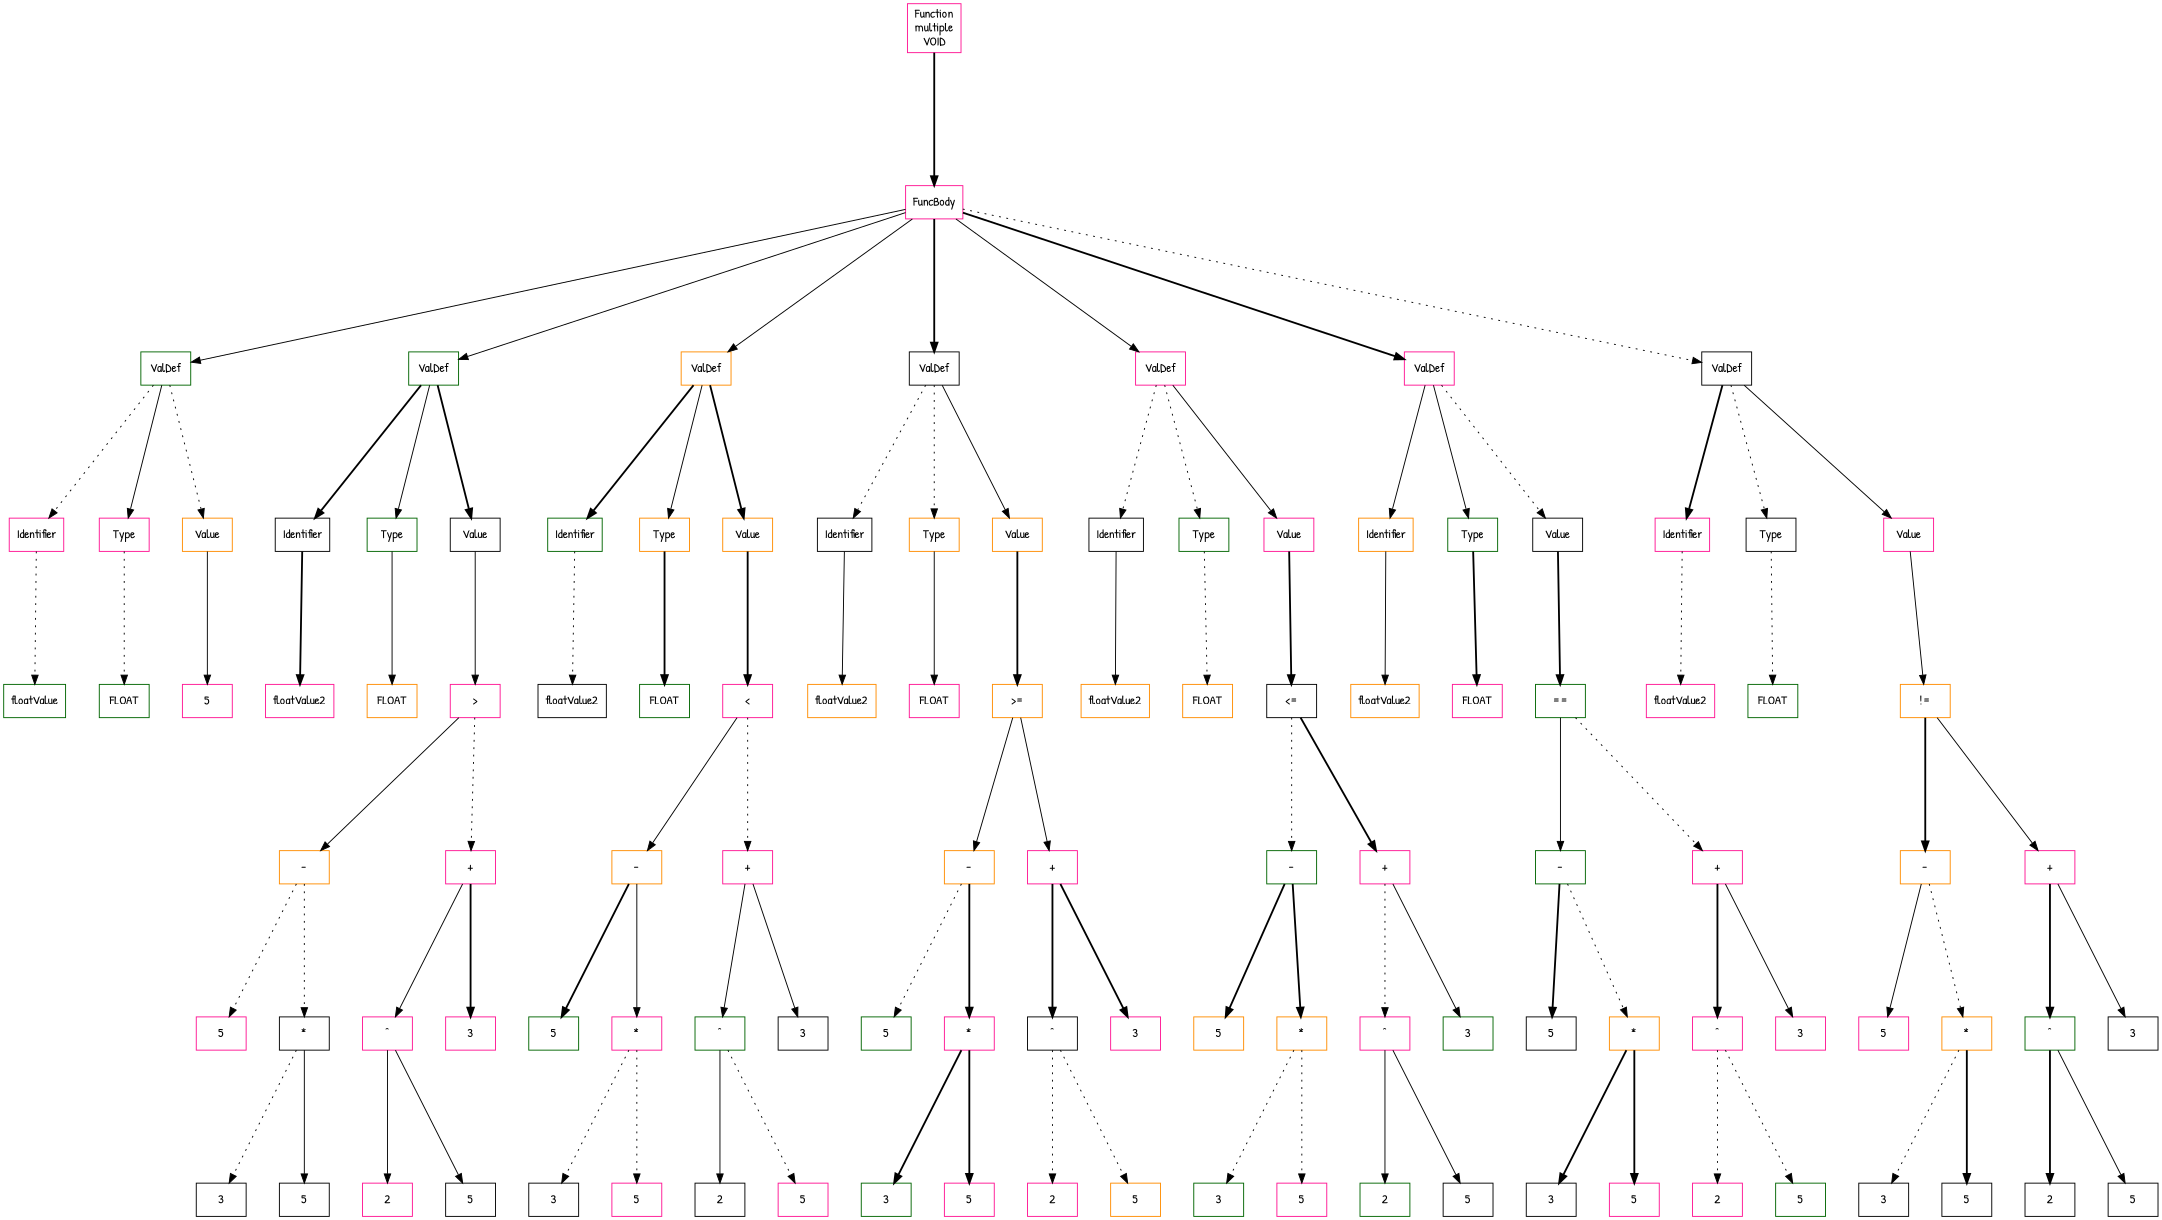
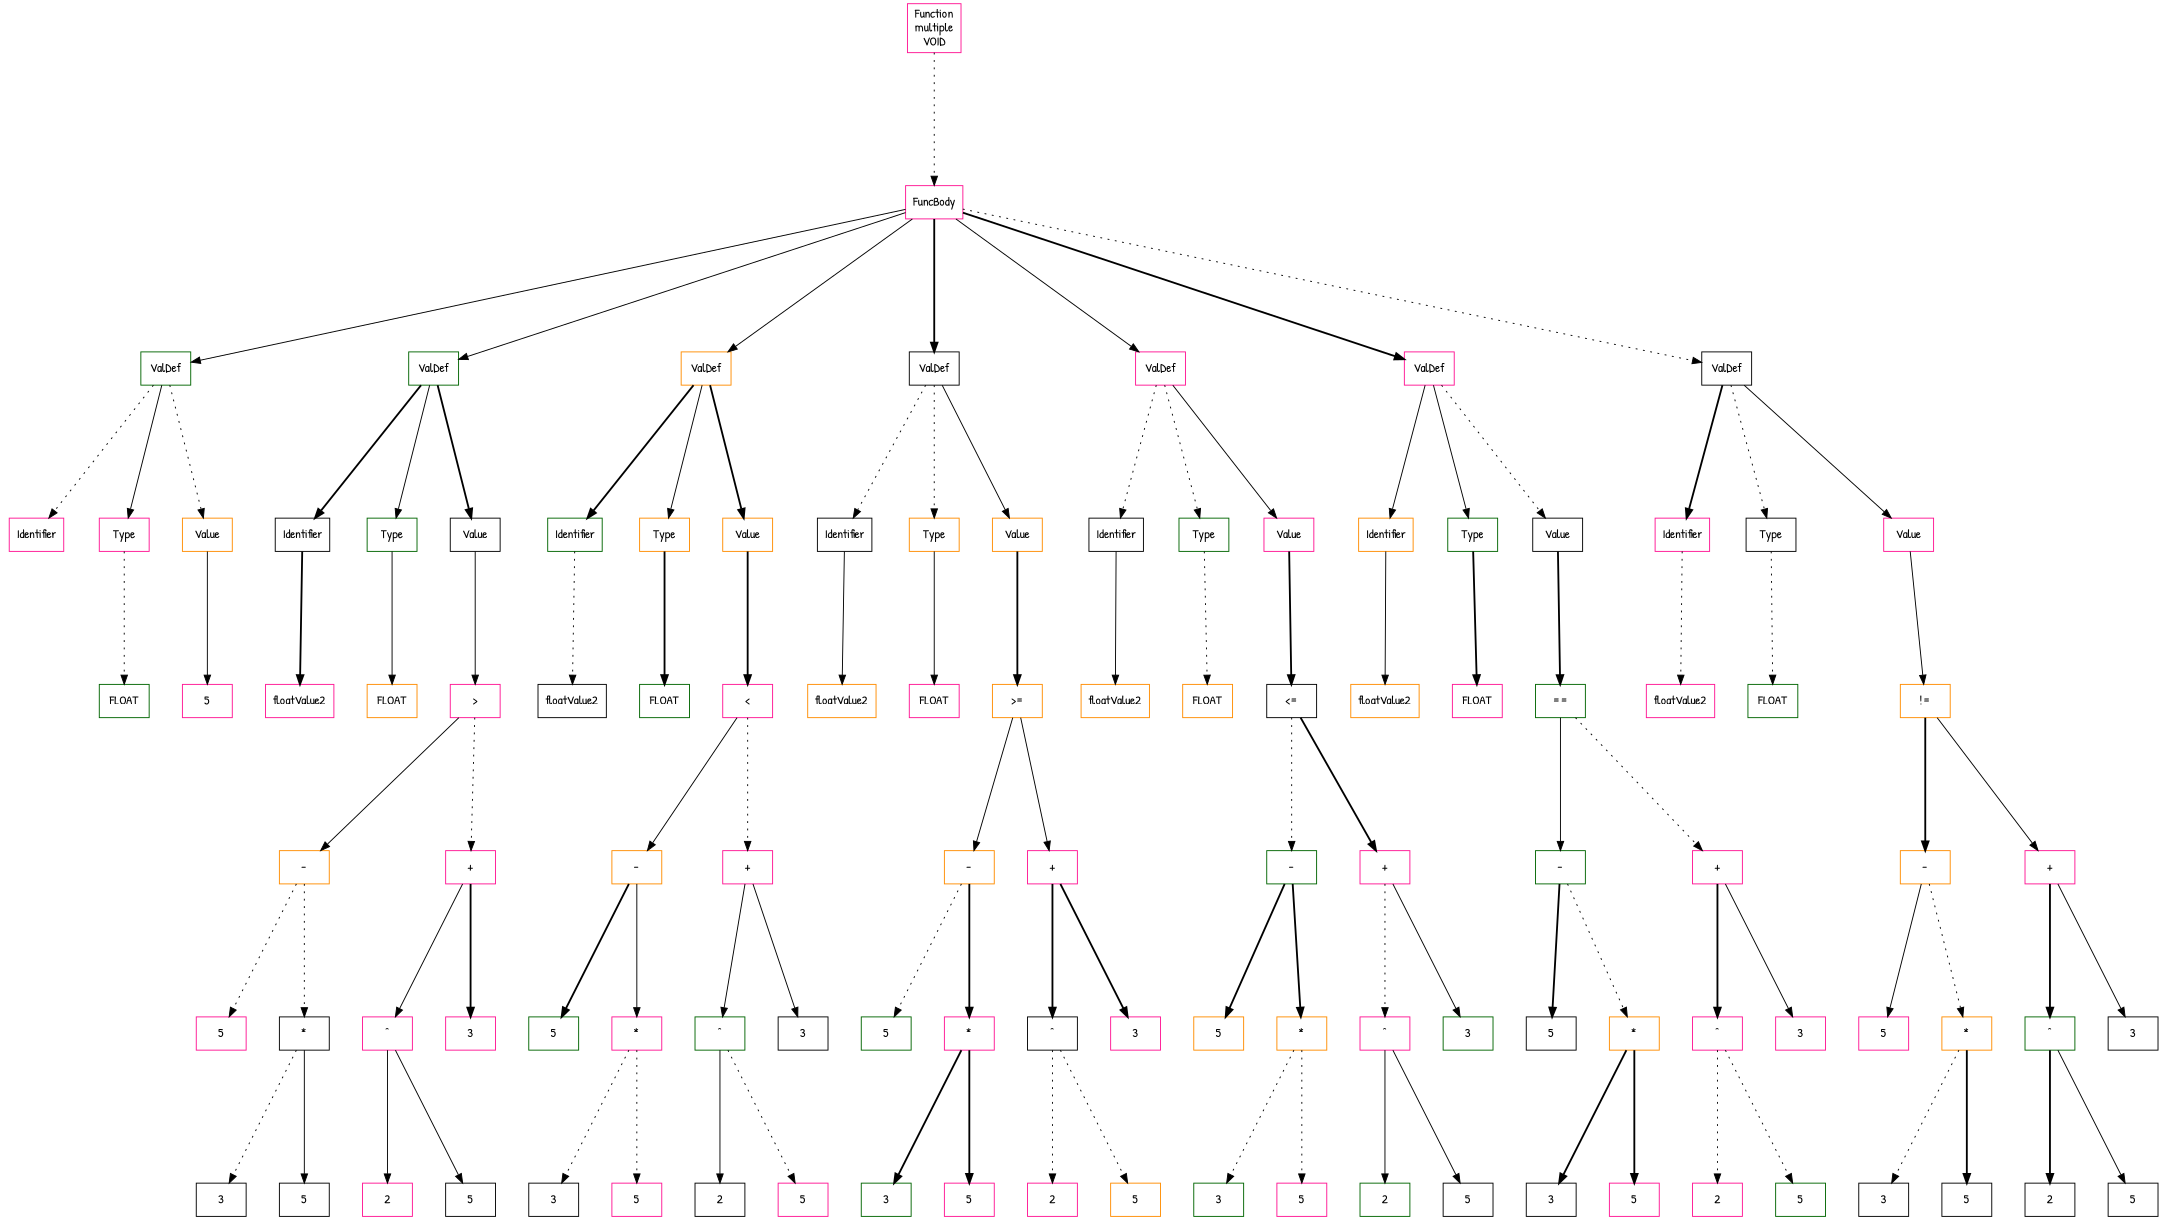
  digraph {
    fontname="Patrick Hand"
    nodesep=0.5
    ordering=out
    ranksep=2
    node [color=deeppink fontname="Patrick Hand" shape=box]
    edge [fontname="Patrick Hand" style=solid]
    n1 [label="Function\nmultiple\nVOID"]
    n2 [label=FuncBody]
    n3 [color=darkgreen label=ValDef]
    n4 [color=darkgreen label=ValDef]
    n5 [color=darkorange label=ValDef]
    n6 [color=black label=ValDef]
    n7 [label=ValDef]
    n8 [label=ValDef]
    n9 [color=black label=ValDef]
    n10 [label=Identifier]
    n11 [label=Type]
    n12 [color=darkorange label=Value]
    n13 [color=black label=Identifier]
    n14 [color=darkgreen label=Type]
    n15 [color=black label=Value]
    n16 [color=darkgreen label=Identifier]
    n17 [color=darkorange label=Type]
    n18 [color=darkorange label=Value]
    n19 [color=black label=Identifier]
    n20 [color=darkorange label=Type]
    n21 [color=darkorange label=Value]
    n22 [color=black label=Identifier]
    n23 [color=darkgreen label=Type]
    n24 [label=Value]
    n25 [color=darkorange label=Identifier]
    n26 [color=darkgreen label=Type]
    n27 [color=black label=Value]
    n28 [label=Identifier]
    n29 [color=black label=Type]
    n30 [label=Value]
-   n31 [color=darkgreen label=floatValue]
    n32 [color=darkgreen label=FLOAT]
    n33 [label=5]
    n34 [label=floatValue2]
    n35 [color=darkorange label=FLOAT]
    n36 [label="\>"]
    n37 [color=darkorange label="-"]
    n38 [label="+"]
    n39 [label=5]
    n40 [color=black label="*"]
    n41 [label="^"]
    n42 [label=3]
    n43 [color=black label=3]
    n44 [color=black label=5]
    n45 [label=2]
    n46 [color=black label=5]
    n47 [color=black label=floatValue2]
    n48 [color=darkgreen label=FLOAT]
    n49 [label="\<"]
    n50 [color=darkorange label="-"]
    n51 [label="+"]
    n52 [color=darkgreen label=5]
    n53 [label="*"]
    n54 [color=darkgreen label="^"]
    n55 [color=black label=3]
    n56 [color=black label=3]
    n57 [label=5]
    n58 [color=black label=2]
    n59 [label=5]
    n60 [color=darkorange label=floatValue2]
    n61 [label=FLOAT]
    n62 [color=darkorange label="\>="]
    n63 [color=darkorange label="-"]
    n64 [label="+"]
    n65 [color=darkgreen label=5]
    n66 [label="*"]
    n67 [color=black label="^"]
    n68 [label=3]
    n69 [color=darkgreen label=3]
    n70 [label=5]
    n71 [label=2]
    n72 [color=darkorange label=5]
    n73 [color=darkorange label=floatValue2]
    n74 [color=darkorange label=FLOAT]
    n75 [color=black label="\<="]
    n76 [color=darkgreen label="-"]
    n77 [label="+"]
    n78 [color=darkorange label=5]
    n79 [color=darkorange label="*"]
    n80 [label="^"]
    n81 [color=darkgreen label=3]
    n82 [color=darkgreen label=3]
    n83 [label=5]
    n84 [color=darkgreen label=2]
    n85 [color=black label=5]
    n86 [color=darkorange label=floatValue2]
    n87 [label=FLOAT]
    n88 [color=darkgreen label="\=="]
    n89 [color=darkgreen label="-"]
    n90 [label="+"]
    n91 [color=black label=5]
    n92 [color=darkorange label="*"]
    n93 [label="^"]
    n94 [label=3]
    n95 [color=black label=3]
    n96 [label=5]
    n97 [label=2]
    n98 [color=darkgreen label=5]
    n99 [label=floatValue2]
    n100 [color=darkgreen label=FLOAT]
    n101 [color=darkorange label="\!="]
    n102 [color=darkorange label="-"]
    n103 [label="+"]
    n104 [label=5]
    n105 [color=darkorange label="*"]
    n106 [color=darkgreen label="^"]
    n107 [color=black label=3]
    n108 [color=black label=3]
    n109 [color=black label=5]
    n110 [color=black label=2]
    n111 [color=black label=5]
-   n1 -> n2 [style=bold]
+   n1 -> n2 [style=dotted]
    n2 -> n3
    n2 -> n4
    n2 -> n5
    n2 -> n6 [style=bold]
    n2 -> n7
    n2 -> n8 [style=bold]
    n2 -> n9 [style=dotted]
    n3 -> n10 [style=dotted]
    n3 -> n11
    n3 -> n12 [style=dotted]
    n4 -> n13 [style=bold]
    n4 -> n14
    n4 -> n15 [style=bold]
    n5 -> n16 [style=bold]
    n5 -> n17
    n5 -> n18 [style=bold]
    n6 -> n19 [style=dotted]
    n6 -> n20 [style=dotted]
    n6 -> n21
    n7 -> n22 [style=dotted]
    n7 -> n23 [style=dotted]
    n7 -> n24
    n8 -> n25
    n8 -> n26
    n8 -> n27 [style=dotted]
    n9 -> n28 [style=bold]
    n9 -> n29 [style=dotted]
    n9 -> n30
-   n10 -> n31 [style=dotted]
    n11 -> n32 [style=dotted]
    n12 -> n33
    n13 -> n34 [style=bold]
    n14 -> n35
    n15 -> n36
    n16 -> n47 [style=dotted]
    n17 -> n48 [style=bold]
    n18 -> n49 [style=bold]
    n19 -> n60
    n20 -> n61
    n21 -> n62 [style=bold]
    n22 -> n73
    n23 -> n74 [style=dotted]
    n24 -> n75 [style=bold]
    n25 -> n86
    n26 -> n87 [style=bold]
    n27 -> n88 [style=bold]
    n28 -> n99 [style=dotted]
    n29 -> n100 [style=dotted]
    n30 -> n101
    n36 -> n37
    n36 -> n38 [style=dotted]
    n37 -> n39 [style=dotted]
    n37 -> n40 [style=dotted]
    n38 -> n41
    n38 -> n42 [style=bold]
    n40 -> n43 [style=dotted]
    n40 -> n44
    n41 -> n45
    n41 -> n46
    n49 -> n50
    n49 -> n51 [style=dotted]
    n50 -> n52 [style=bold]
    n50 -> n53
    n51 -> n54
    n51 -> n55
    n53 -> n56 [style=dotted]
    n53 -> n57 [style=dotted]
    n54 -> n58
    n54 -> n59 [style=dotted]
    n62 -> n63
    n62 -> n64
    n63 -> n65 [style=dotted]
    n63 -> n66 [style=bold]
    n64 -> n67 [style=bold]
    n64 -> n68 [style=bold]
    n66 -> n69 [style=bold]
    n66 -> n70 [style=bold]
    n67 -> n71 [style=dotted]
    n67 -> n72 [style=dotted]
    n75 -> n76 [style=dotted]
    n75 -> n77 [style=bold]
    n76 -> n78 [style=bold]
    n76 -> n79 [style=bold]
    n77 -> n80 [style=dotted]
    n77 -> n81
    n79 -> n82 [style=dotted]
    n79 -> n83 [style=dotted]
    n80 -> n84
    n80 -> n85
    n88 -> n89
    n88 -> n90 [style=dotted]
    n89 -> n91 [style=bold]
    n89 -> n92 [style=dotted]
    n90 -> n93 [style=bold]
    n90 -> n94
    n92 -> n95 [style=bold]
    n92 -> n96 [style=bold]
    n93 -> n97 [style=dotted]
    n93 -> n98 [style=dotted]
    n101 -> n102 [style=bold]
    n101 -> n103
    n102 -> n104
    n102 -> n105 [style=dotted]
    n103 -> n106 [style=bold]
    n103 -> n107
    n105 -> n108 [style=dotted]
    n105 -> n109 [style=bold]
    n106 -> n110 [style=bold]
    n106 -> n111
  }
